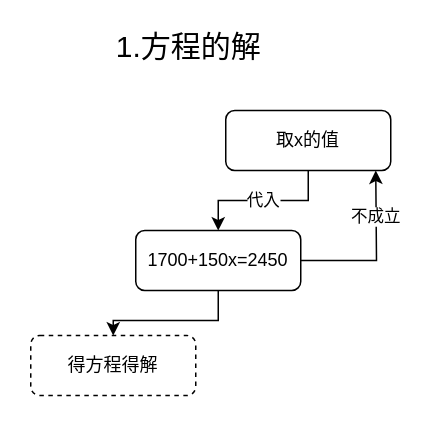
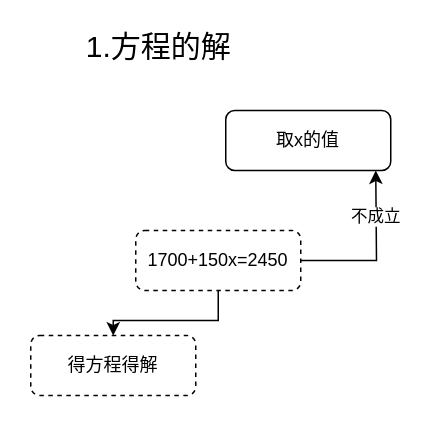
  <mxCell id="0" />
  <mxCell id="1" parent="0" />
- <mxCell id="2" value="代入" style="edgeStyle=orthogonalEdgeStyle;rounded=0;orthogonalLoop=1;jettySize=auto;html=1;entryX=0.5;entryY=0;entryDx=0;entryDy=0;" parent="1" source="3" target="7" edge="1"><mxGeometry relative="1" as="geometry" /></mxCell>
  <mxCell id="3" value="取x的值" style="rounded=1;whiteSpace=wrap;html=1;" parent="1" vertex="1"><mxGeometry x="150" y="73" width="110" height="40" as="geometry" /></mxCell>
- <mxCell id="4" value="&lt;font style=&quot;font-size: 20px&quot;&gt;1.方程的解&lt;/font&gt;" style="text;html=1;align=center;verticalAlign=middle;resizable=0;points=[];autosize=1;" parent="1" vertex="1"><mxGeometry x="70" y="20" width="110" height="20" as="geometry" /></mxCell>
+ <mxCell id="4" value="&lt;font style=&quot;font-size: 20px&quot;&gt;1.方程的解&lt;/font&gt;" style="text;html=1;align=center;verticalAlign=middle;resizable=0;points=[];autosize=1;" parent="1" vertex="1"><mxGeometry x="50" y="20" width="110" height="20" as="geometry" /></mxCell>
  <mxCell id="5" style="edgeStyle=orthogonalEdgeStyle;rounded=0;orthogonalLoop=1;jettySize=auto;html=1;entryX=0.5;entryY=0;entryDx=0;entryDy=0;" parent="1" source="7" target="8" edge="1"><mxGeometry relative="1" as="geometry" /></mxCell>
  <mxCell id="6" value="不成立" style="edgeStyle=orthogonalEdgeStyle;rounded=0;orthogonalLoop=1;jettySize=auto;html=1;" parent="1" source="7" edge="1"><mxGeometry x="0.455" relative="1" as="geometry"><mxPoint x="250" y="113" as="targetPoint" /><mxPoint as="offset" /></mxGeometry></mxCell>
- <mxCell id="7" value="1700+150x=2450" style="rounded=1;whiteSpace=wrap;html=1;" parent="1" vertex="1"><mxGeometry x="90" y="153" width="110" height="40" as="geometry" /></mxCell>
+ <mxCell id="7" value="1700+150x=2450" style="rounded=1;whiteSpace=wrap;html=1;dashed=1;" parent="1" vertex="1"><mxGeometry x="90" y="153" width="110" height="40" as="geometry" /></mxCell>
  <mxCell id="8" value="得方程得解" style="rounded=1;whiteSpace=wrap;html=1;dashed=1;" parent="1" vertex="1"><mxGeometry x="20" y="223" width="110" height="40" as="geometry" /></mxCell>
